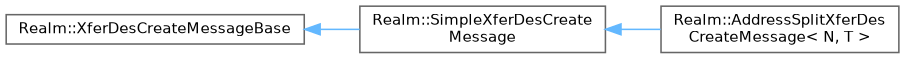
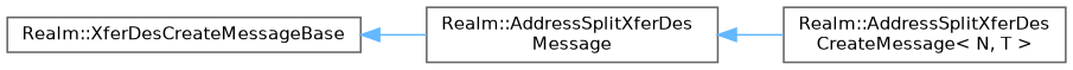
  digraph {
    fontname="DejaVu Sans"
    rankdir=LR
    node [color=grey40 fillcolor=white fontname="DejaVu Sans" fontsize=10 shape=box style=filled]
    edge [color=steelblue1 dir=back fontname="DejaVu Sans" fontsize=10 labelfontname=Helvetica labelfontsize=10 style=solid]
    n1 [height=0.2 label="Realm::XferDesCreateMessageBase" width=0.4]
-   n2 [height=0.2 label="Realm::SimpleXferDesCreate\lMessage" width=0.4]
+   n2 [height=0.2 label="Realm::AddressSplitXferDes\lMessage" width=0.4]
    n3 [height=0.2 label="Realm::AddressSplitXferDes\lCreateMessage\< N, T \>" width=0.4]
    n1 -> n2
    n2 -> n3
  }
